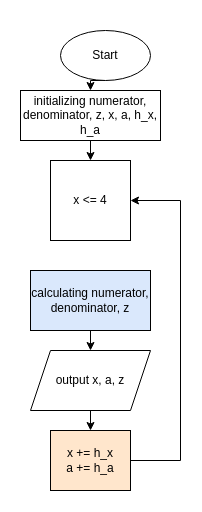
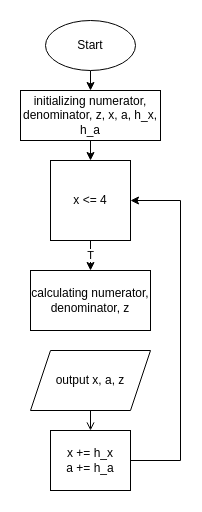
  <mxCell id="0" />
  <mxCell id="1" parent="0" />
  <mxCell id="2" style="edgeStyle=orthogonalEdgeStyle;rounded=0;orthogonalLoop=1;jettySize=auto;html=1;exitX=0.5;exitY=1;exitDx=0;exitDy=0;entryX=0.5;entryY=0;entryDx=0;entryDy=0;" edge="1" parent="1" source="3" target="5"><mxGeometry relative="1" as="geometry" /></mxCell>
  <mxCell id="3" value="&lt;div&gt;initializing numerator, denominator, z, x, a, h_x, h_a&lt;br&gt;&lt;/div&gt;" style="rounded=0;whiteSpace=wrap;html=1;" vertex="1" parent="1"><mxGeometry x="20" y="90" width="140" height="50" as="geometry" /></mxCell>
+ <mxCell id="4" value="T" style="edgeStyle=orthogonalEdgeStyle;rounded=0;orthogonalLoop=1;jettySize=auto;html=1;exitX=0.5;exitY=1;exitDx=0;exitDy=0;" edge="1" parent="1" source="5" target="7"><mxGeometry relative="1" as="geometry" /></mxCell>
  <mxCell id="5" value="x &amp;lt;= 4" style="whiteSpace=wrap;html=1;rounded=0;" vertex="1" parent="1"><mxGeometry x="50" y="160" width="80" height="80" as="geometry" /></mxCell>
- <mxCell id="6" style="edgeStyle=orthogonalEdgeStyle;rounded=0;orthogonalLoop=1;jettySize=auto;html=1;exitX=0.5;exitY=1;exitDx=0;exitDy=0;entryX=0.5;entryY=0;entryDx=0;entryDy=0;" edge="1" parent="1" source="7" target="9"><mxGeometry relative="1" as="geometry" /></mxCell>
- <mxCell id="7" value="calculating numerator, denominator, z" style="rounded=0;whiteSpace=wrap;html=1;fillColor=#dae8fc;" vertex="1" parent="1"><mxGeometry x="30" y="270" width="120" height="60" as="geometry" /></mxCell>
- <mxCell id="8" style="edgeStyle=orthogonalEdgeStyle;rounded=0;orthogonalLoop=1;jettySize=auto;html=1;exitX=0.5;exitY=1;exitDx=0;exitDy=0;entryX=0.5;entryY=0;entryDx=0;entryDy=0;" edge="1" parent="1" source="9" target="11"><mxGeometry relative="1" as="geometry" /></mxCell>
+ <mxCell id="7" value="calculating numerator, denominator, z" style="rounded=0;whiteSpace=wrap;html=1;" vertex="1" parent="1"><mxGeometry x="30" y="270" width="120" height="60" as="geometry" /></mxCell>
+ <mxCell id="8" style="edgeStyle=orthogonalEdgeStyle;rounded=0;orthogonalLoop=1;jettySize=auto;html=1;exitX=0.5;exitY=1;exitDx=0;exitDy=0;entryX=0.5;entryY=0;entryDx=0;entryDy=0;endArrow=open;" edge="1" parent="1" source="9" target="11"><mxGeometry relative="1" as="geometry" /></mxCell>
  <mxCell id="9" value="output x, a, z" style="shape=parallelogram;perimeter=parallelogramPerimeter;whiteSpace=wrap;html=1;fixedSize=1;" vertex="1" parent="1"><mxGeometry x="30" y="350" width="120" height="60" as="geometry" /></mxCell>
  <mxCell id="10" style="edgeStyle=orthogonalEdgeStyle;rounded=0;orthogonalLoop=1;jettySize=auto;html=1;exitX=1;exitY=0.5;exitDx=0;exitDy=0;entryX=1;entryY=0.5;entryDx=0;entryDy=0;" edge="1" parent="1" source="11" target="5"><mxGeometry relative="1" as="geometry"><mxPoint x="190" y="190" as="targetPoint" /><Array as="points"><mxPoint x="180" y="460" /><mxPoint x="180" y="200" /></Array></mxGeometry></mxCell>
- <mxCell id="11" value="&lt;div&gt;x += h_x&lt;/div&gt;&lt;div&gt;a += h_a&lt;br&gt;&lt;/div&gt;" style="rounded=0;whiteSpace=wrap;html=1;fillColor=#ffe6cc;" vertex="1" parent="1"><mxGeometry x="50" y="430" width="80" height="60" as="geometry" /></mxCell>
+ <mxCell id="11" value="&lt;div&gt;x += h_x&lt;/div&gt;&lt;div&gt;a += h_a&lt;br&gt;&lt;/div&gt;" style="rounded=0;whiteSpace=wrap;html=1;" vertex="1" parent="1"><mxGeometry x="50" y="430" width="80" height="60" as="geometry" /></mxCell>
  <mxCell id="12" style="edgeStyle=orthogonalEdgeStyle;rounded=0;orthogonalLoop=1;jettySize=auto;html=1;exitX=0.5;exitY=1;exitDx=0;exitDy=0;entryX=0.5;entryY=0;entryDx=0;entryDy=0;" edge="1" parent="1" source="13" target="3"><mxGeometry relative="1" as="geometry" /></mxCell>
- <mxCell id="13" value="Start" style="ellipse;whiteSpace=wrap;html=1;" vertex="1" parent="1"><mxGeometry x="60" y="30" width="90" height="50" as="geometry" /></mxCell>
+ <mxCell id="13" value="Start" style="ellipse;whiteSpace=wrap;html=1;" vertex="1" parent="1"><mxGeometry x="45" y="20" width="90" height="50" as="geometry" /></mxCell>
